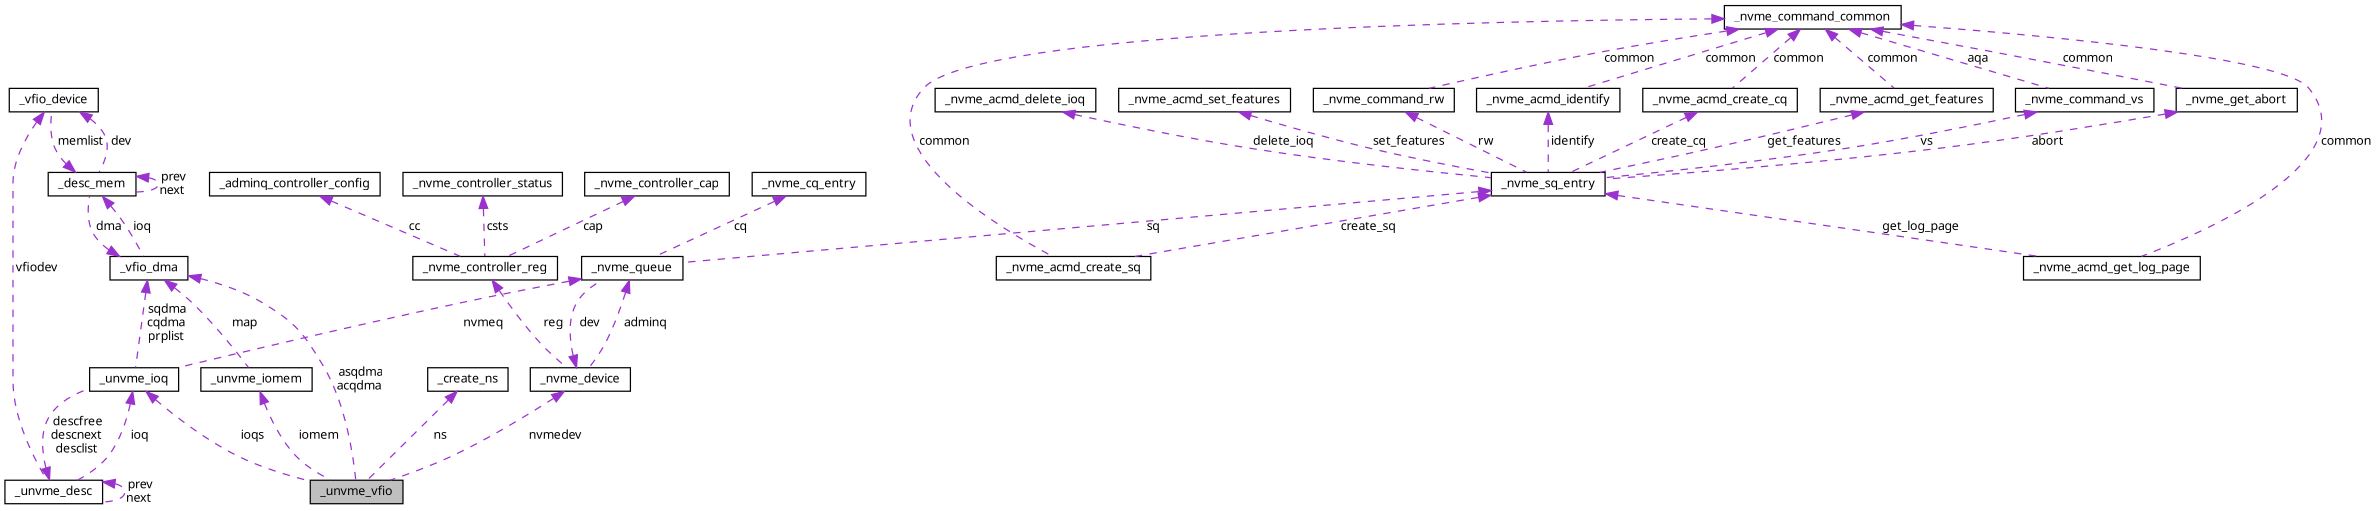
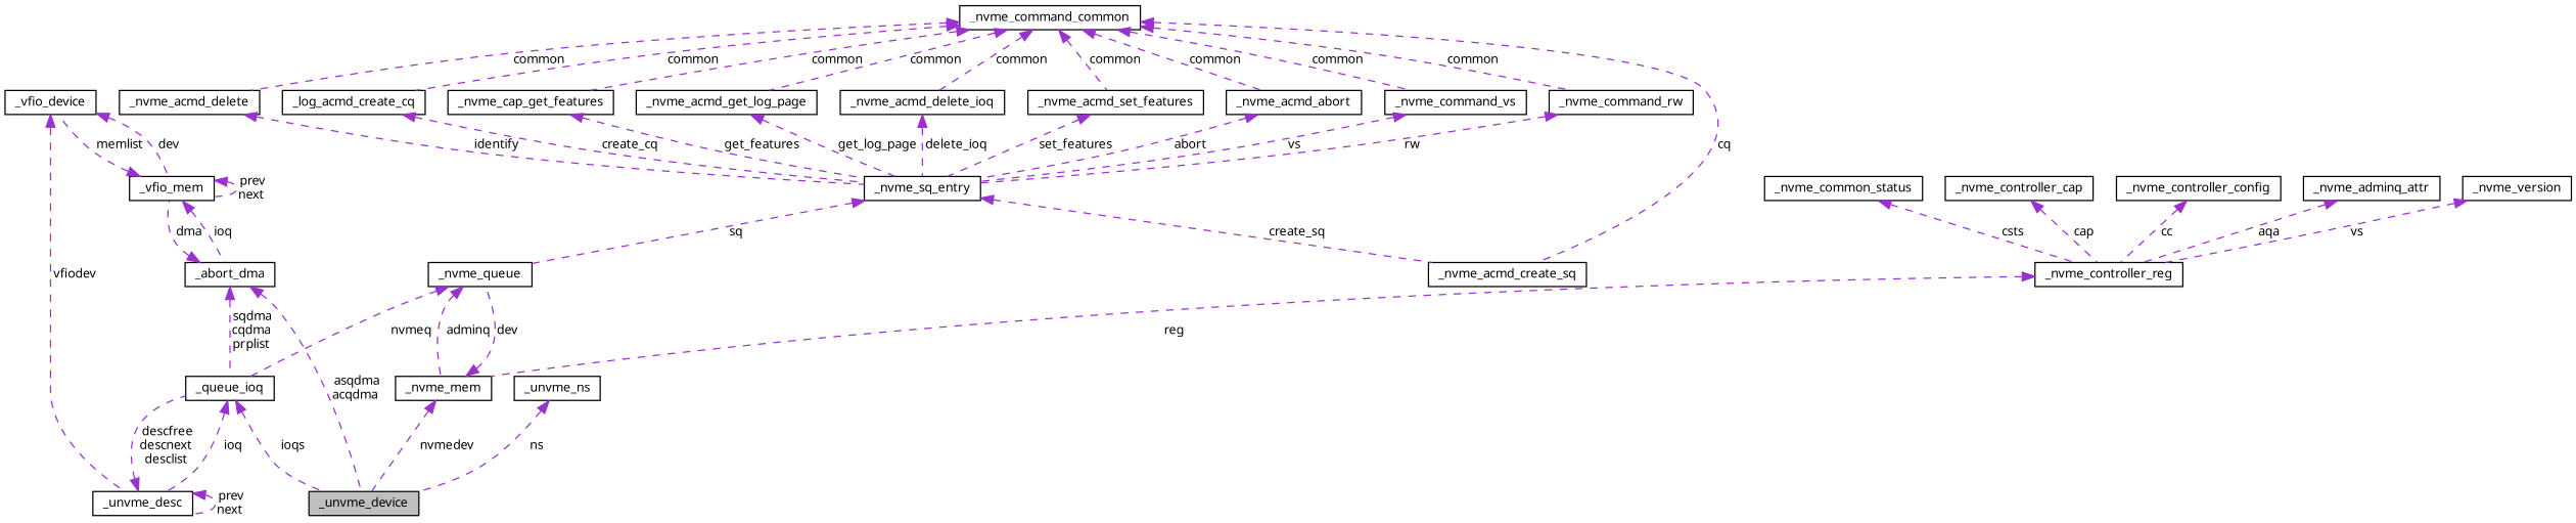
  digraph {
    fontname="Noto Sans"
    rankdir=TB
    node [color=black fillcolor=white fontname="Noto Sans" fontsize=10 shape=record style=filled]
    edge [color=darkorchid3 dir=back fontname="Noto Sans" fontsize=10 labelfontname=Helvetica labelfontsize=10 style=dashed]
-   n1 [fillcolor=grey75 fontcolor=black height=0.2 label=_unvme_vfio width=0.4]
-   n2 [height=0.2 label=_unvme_ioq width=0.4]
+   n1 [fillcolor=grey75 fontcolor=black height=0.2 label=_unvme_device width=0.4]
+   n2 [height=0.2 label=_queue_ioq width=0.4]
    n3 [height=0.2 label=_unvme_desc width=0.4]
    n4 [height=0.2 label=_nvme_queue width=0.4]
-   n5 [height=0.2 label=_nvme_device width=0.4]
-   n6 [height=0.2 label=_nvme_cq_entry width=0.4]
+   n5 [height=0.2 label=_nvme_mem width=0.4]
    n7 [height=0.2 label=_nvme_sq_entry width=0.4]
    n8 [height=0.2 label=_nvme_acmd_create_sq width=0.4]
    n9 [height=0.2 label=_nvme_command_vs width=0.4]
    n10 [height=0.2 label=_nvme_command_common width=0.4]
    n11 [height=0.2 label=_nvme_command_rw width=0.4]
-   n12 [height=0.2 label=_nvme_acmd_identify width=0.4]
-   n13 [height=0.2 label=_nvme_acmd_create_cq width=0.4]
-   n14 [height=0.2 label=_nvme_acmd_get_features width=0.4]
+   n12 [height=0.2 label=_nvme_acmd_delete width=0.4]
+   n13 [height=0.2 label=_log_acmd_create_cq width=0.4]
+   n14 [height=0.2 label=_nvme_cap_get_features width=0.4]
    n15 [height=0.2 label=_nvme_acmd_get_log_page width=0.4]
    n16 [height=0.2 label=_nvme_acmd_delete_ioq width=0.4]
    n17 [height=0.2 label=_nvme_acmd_set_features width=0.4]
-   n18 [height=0.2 label=_nvme_get_abort width=0.4]
+   n18 [height=0.2 label=_nvme_acmd_abort width=0.4]
    n19 [height=0.2 label=_nvme_controller_reg width=0.4]
-   n20 [height=0.2 label=_adminq_controller_config width=0.4]
-   n23 [height=0.2 label=_nvme_controller_status width=0.4]
+   n20 [height=0.2 label=_nvme_controller_config width=0.4]
+   n21 [height=0.2 label=_nvme_adminq_attr width=0.4]
+   n22 [height=0.2 label=_nvme_version width=0.4]
+   n23 [height=0.2 label=_nvme_common_status width=0.4]
    n24 [height=0.2 label=_nvme_controller_cap width=0.4]
-   n25 [height=0.2 label=_vfio_dma width=0.4]
-   n26 [height=0.2 label=_desc_mem width=0.4]
-   n27 [height=0.2 label=_unvme_iomem width=0.4]
+   n25 [height=0.2 label=_abort_dma width=0.4]
+   n26 [height=0.2 label=_vfio_mem width=0.4]
    n28 [height=0.2 label=_vfio_device width=0.4]
-   n29 [height=0.2 label=_create_ns width=0.4]
+   n29 [height=0.2 label=_unvme_ns width=0.4]
    n2 -> n1 [label=" ioqs"]
    n2 -> n3 [label=" ioq"]
    n3 -> n2 [label=" descfree\ndescnext\ndesclist"]
    n3 -> n3 [label=" prev\nnext"]
    n4 -> n2 [label=" nvmeq"]
    n4 -> n5 [label=" adminq"]
    n5 -> n1 [label=" nvmedev"]
    n5 -> n4 [label=" dev"]
-   n6 -> n4 [label=" cq"]
    n7 -> n4 [label=" sq"]
    n7 -> n8 [label=" create_sq"]
    n9 -> n7 [label=" vs"]
-   n10 -> n8 [label=" common"]
-   n10 -> n9 [label=" aqa"]
+   n10 -> n8 [label=" cq"]
+   n10 -> n9 [label=" common"]
    n10 -> n11 [label=" common"]
    n10 -> n12 [label=" common"]
    n10 -> n13 [label=" common"]
    n10 -> n14 [label=" common"]
    n10 -> n15 [label=" common"]
+   n10 -> n16 [label=" common"]
+   n10 -> n17 [label=" common"]
    n10 -> n18 [label=" common"]
    n11 -> n7 [label=" rw"]
    n12 -> n7 [label=" identify"]
    n13 -> n7 [label=" create_cq"]
    n14 -> n7 [label=" get_features"]
-   n7 -> n15 [label=" get_log_page"]
+   n15 -> n7 [label=" get_log_page"]
    n16 -> n7 [label=" delete_ioq"]
    n17 -> n7 [label=" set_features"]
    n18 -> n7 [label=" abort"]
    n19 -> n5 [label=" reg"]
    n20 -> n19 [label=" cc"]
+   n21 -> n19 [label=" aqa"]
+   n22 -> n19 [label=" vs"]
    n23 -> n19 [label=" csts"]
    n24 -> n19 [label=" cap"]
    n25 -> n1 [label=" asqdma\nacqdma"]
    n25 -> n2 [label=" sqdma\ncqdma\nprplist"]
    n25 -> n26 [label=" dma"]
-   n25 -> n27 [label=" map"]
    n26 -> n25 [label=" ioq"]
    n26 -> n26 [label=" prev\nnext"]
    n26 -> n28 [label=" memlist"]
-   n27 -> n1 [label=" iomem"]
    n28 -> n3 [label=" vfiodev"]
    n28 -> n26 [label=" dev"]
    n29 -> n1 [label=" ns"]
  }
